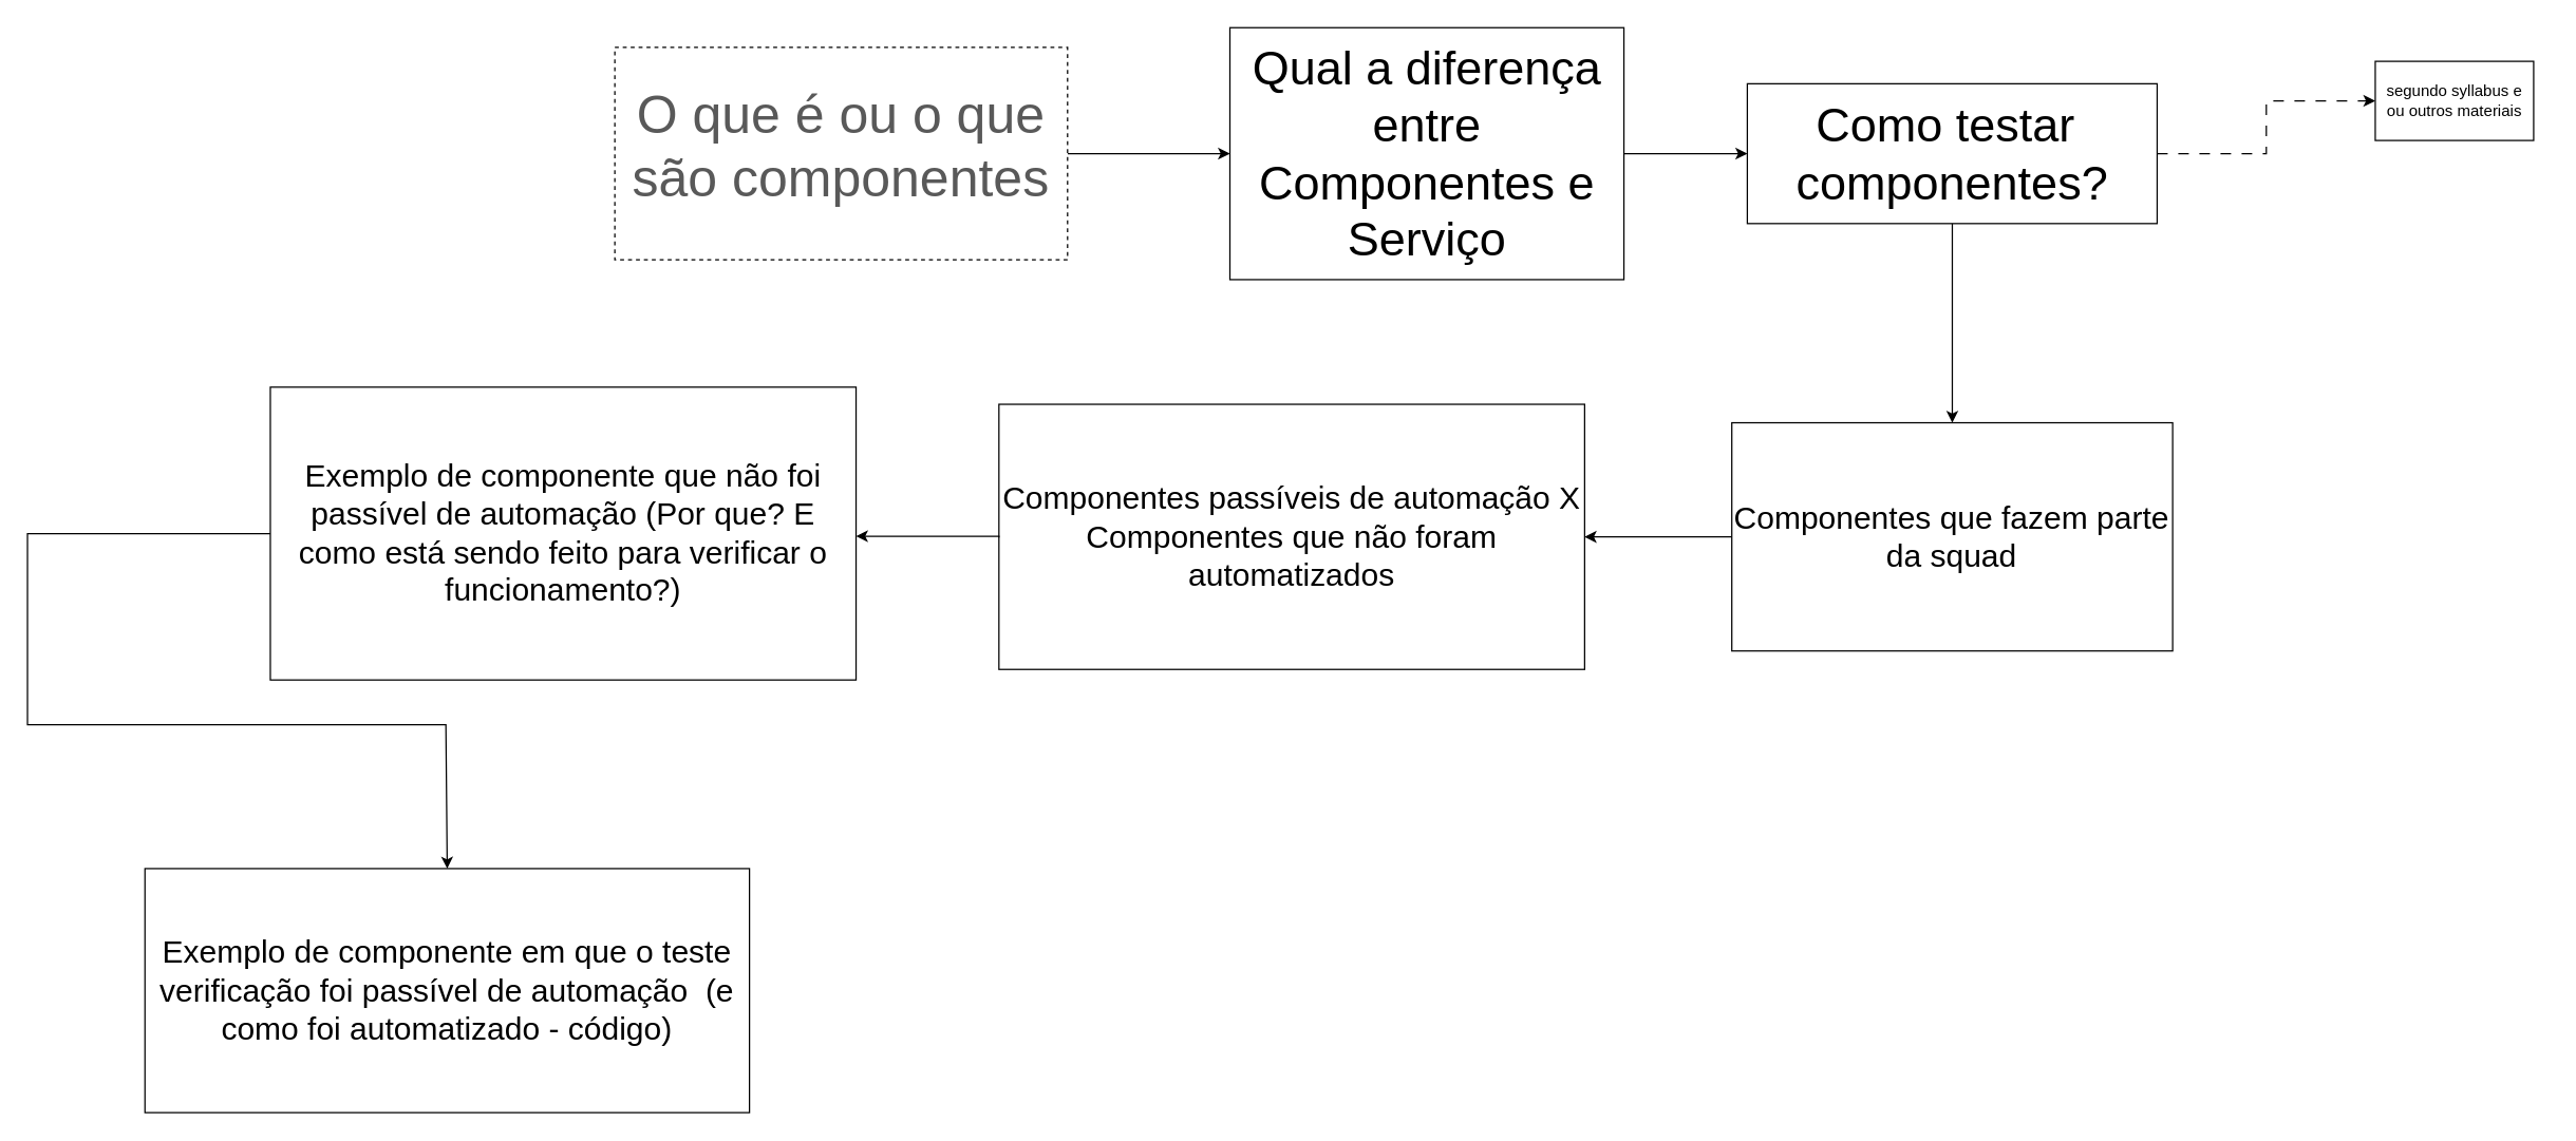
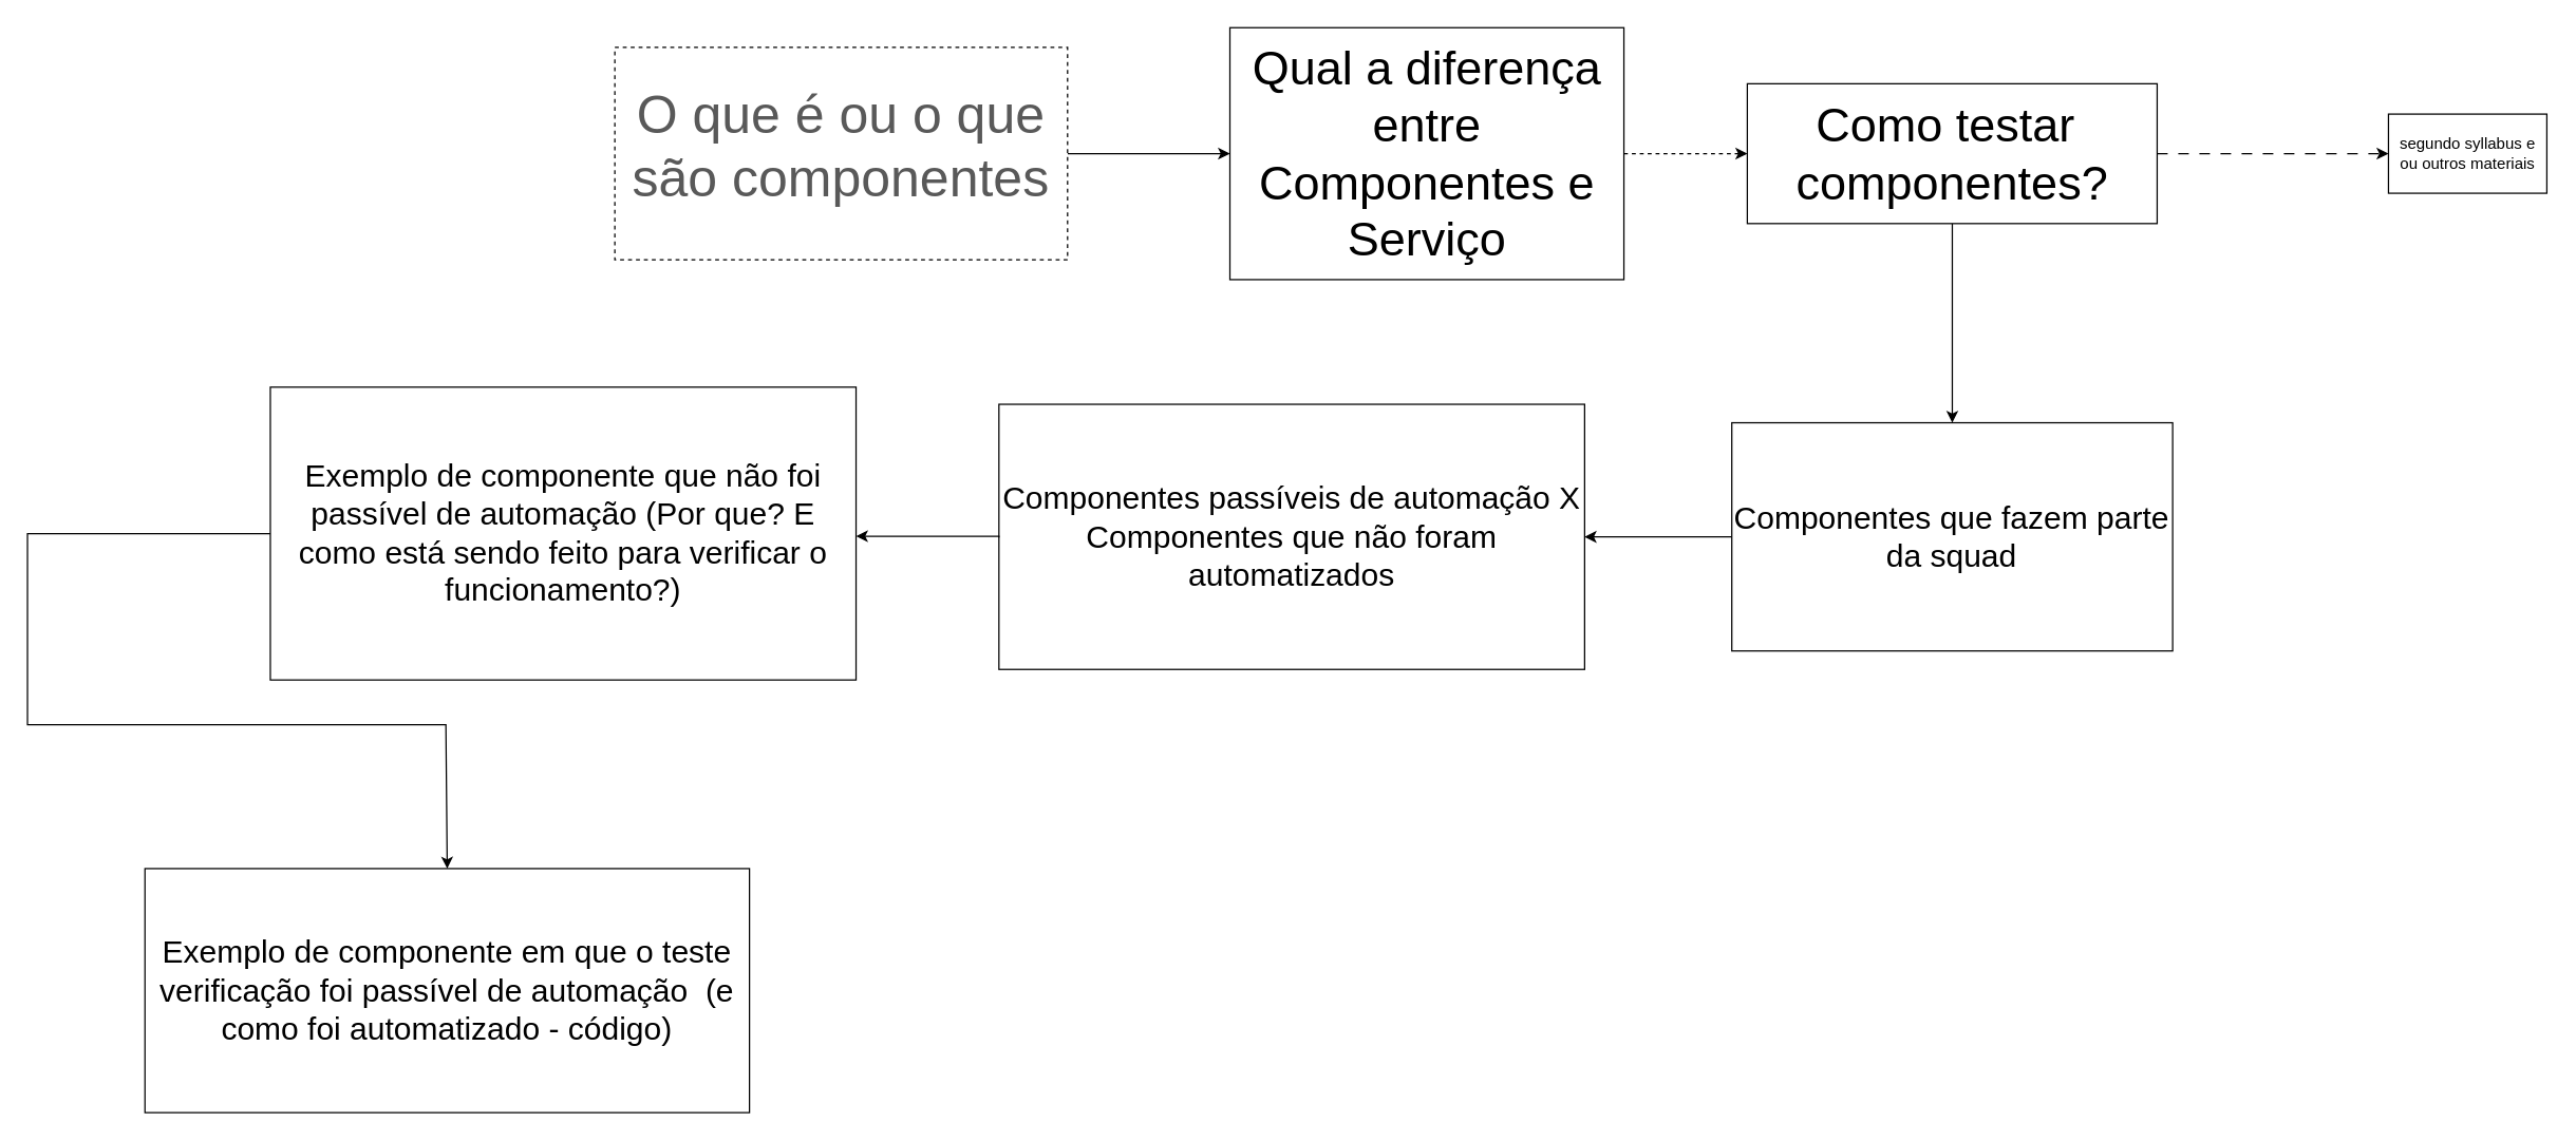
  <mxCell id="0" />
  <mxCell id="1" parent="0" />
  <mxCell id="2" value="" style="edgeStyle=orthogonalEdgeStyle;rounded=0;orthogonalLoop=1;jettySize=auto;html=1;" edge="1" parent="1" source="3" target="5"><mxGeometry relative="1" as="geometry" /></mxCell>
  <mxCell id="3" value="&lt;p style=&quot;line-height: 1.2; margin-top: 0pt; margin-bottom: 0pt;&quot; dir=&quot;ltr&quot;&gt;&lt;/p&gt;&lt;div&gt;&lt;/div&gt;&lt;span style=&quot;font-size: 30pt; font-family: Arial, sans-serif; color: rgb(89, 89, 89); background-color: transparent; font-variant-numeric: normal; font-variant-east-asian: normal; font-variant-alternates: normal; font-variant-position: normal; vertical-align: baseline;&quot;&gt;O que é ou o que são componentes&lt;/span&gt;&lt;p&gt;&lt;/p&gt;&lt;span id=&quot;docs-internal-guid-f8e9dd51-7fff-4396-dbc1-d6e7683afa7c&quot;&gt;&lt;/span&gt;" style="whiteSpace=wrap;html=1;rounded=0;dashed=1;" vertex="1" parent="1"><mxGeometry x="465" y="35.5" width="343" height="161" as="geometry" /></mxCell>
- <mxCell id="4" value="" style="edgeStyle=orthogonalEdgeStyle;rounded=0;orthogonalLoop=1;jettySize=auto;html=1;" edge="1" parent="1" source="5" target="8"><mxGeometry relative="1" as="geometry" /></mxCell>
+ <mxCell id="4" value="" style="edgeStyle=orthogonalEdgeStyle;rounded=0;orthogonalLoop=1;jettySize=auto;html=1;dashed=1;" edge="1" parent="1" source="5" target="8"><mxGeometry relative="1" as="geometry" /></mxCell>
  <mxCell id="5" value="&lt;font style=&quot;font-size: 36px;&quot;&gt;Qual a diferença entre Componentes e Serviço&lt;/font&gt;" style="whiteSpace=wrap;html=1;rounded=0;" vertex="1" parent="1"><mxGeometry x="931" y="20.5" width="298.5" height="191" as="geometry" /></mxCell>
  <mxCell id="6" value="" style="edgeStyle=orthogonalEdgeStyle;rounded=0;orthogonalLoop=1;jettySize=auto;html=1;" edge="1" parent="1" source="8" target="10"><mxGeometry relative="1" as="geometry" /></mxCell>
  <mxCell id="7" value="" style="edgeStyle=orthogonalEdgeStyle;rounded=0;orthogonalLoop=1;jettySize=auto;html=1;dashed=1;dashPattern=8 8;" edge="1" parent="1" source="8" target="12"><mxGeometry relative="1" as="geometry" /></mxCell>
  <mxCell id="8" value="&lt;font style=&quot;font-size: 36px;&quot;&gt;Como testar&amp;nbsp; componentes?&lt;/font&gt;" style="whiteSpace=wrap;html=1;rounded=0;" vertex="1" parent="1"><mxGeometry x="1323" y="63" width="310.5" height="106" as="geometry" /></mxCell>
  <mxCell id="9" value="" style="edgeStyle=orthogonalEdgeStyle;rounded=0;orthogonalLoop=1;jettySize=auto;html=1;" edge="1" parent="1" source="10" target="11"><mxGeometry relative="1" as="geometry"><Array as="points"><mxPoint x="1225" y="406" /><mxPoint x="1225" y="406" /></Array></mxGeometry></mxCell>
  <mxCell id="10" value="&lt;font style=&quot;font-size: 24px;&quot;&gt;Componentes que fazem parte da squad&lt;/font&gt;" style="whiteSpace=wrap;html=1;rounded=0;" vertex="1" parent="1"><mxGeometry x="1311.25" y="320" width="334" height="173" as="geometry" /></mxCell>
  <mxCell id="11" value="&lt;font style=&quot;font-size: 24px;&quot;&gt;Componentes passíveis de automação X Componentes que não foram automatizados&lt;/font&gt;" style="whiteSpace=wrap;html=1;rounded=0;" vertex="1" parent="1"><mxGeometry x="756" y="306" width="443.75" height="201" as="geometry" /></mxCell>
- <mxCell id="12" value="segundo syllabus e ou outros materiais" style="whiteSpace=wrap;html=1;rounded=0;" vertex="1" parent="1"><mxGeometry x="1798.75" y="46" width="120" height="60" as="geometry" /></mxCell>
+ <mxCell id="12" value="segundo syllabus e ou outros materiais" style="whiteSpace=wrap;html=1;rounded=0;" vertex="1" parent="1"><mxGeometry x="1808.75" y="86" width="120" height="60" as="geometry" /></mxCell>
  <mxCell id="13" value="" style="edgeStyle=orthogonalEdgeStyle;rounded=0;orthogonalLoop=1;jettySize=auto;html=1;" edge="1" parent="1" target="15"><mxGeometry relative="1" as="geometry"><mxPoint x="756" y="407" as="sourcePoint" /><Array as="points"><mxPoint x="670" y="406" /><mxPoint x="670" y="406" /></Array></mxGeometry></mxCell>
  <mxCell id="14" value="" style="edgeStyle=orthogonalEdgeStyle;rounded=0;orthogonalLoop=1;jettySize=auto;html=1;entryX=0.5;entryY=0;entryDx=0;entryDy=0;" edge="1" parent="1" source="15" target="16"><mxGeometry relative="1" as="geometry"><mxPoint x="367" y="714" as="targetPoint" /><Array as="points"><mxPoint x="20" y="404" /><mxPoint x="20" y="549" /><mxPoint x="337" y="549" /></Array></mxGeometry></mxCell>
  <mxCell id="15" value="&lt;font style=&quot;font-size: 24px;&quot;&gt;Exemplo de componente que não foi passível de automação (Por que? E como está sendo feito para verificar o funcionamento?)&lt;/font&gt;" style="whiteSpace=wrap;html=1;rounded=0;" vertex="1" parent="1"><mxGeometry x="204" y="293" width="443.75" height="222" as="geometry" /></mxCell>
  <mxCell id="16" value="&lt;font style=&quot;font-size: 24px;&quot;&gt;Exemplo de componente em que o teste verificação foi passível de automação&amp;nbsp; (e como foi automatizado - código)&lt;/font&gt;" style="whiteSpace=wrap;html=1;rounded=0;" vertex="1" parent="1"><mxGeometry x="109" y="658" width="458" height="185" as="geometry" /></mxCell>
